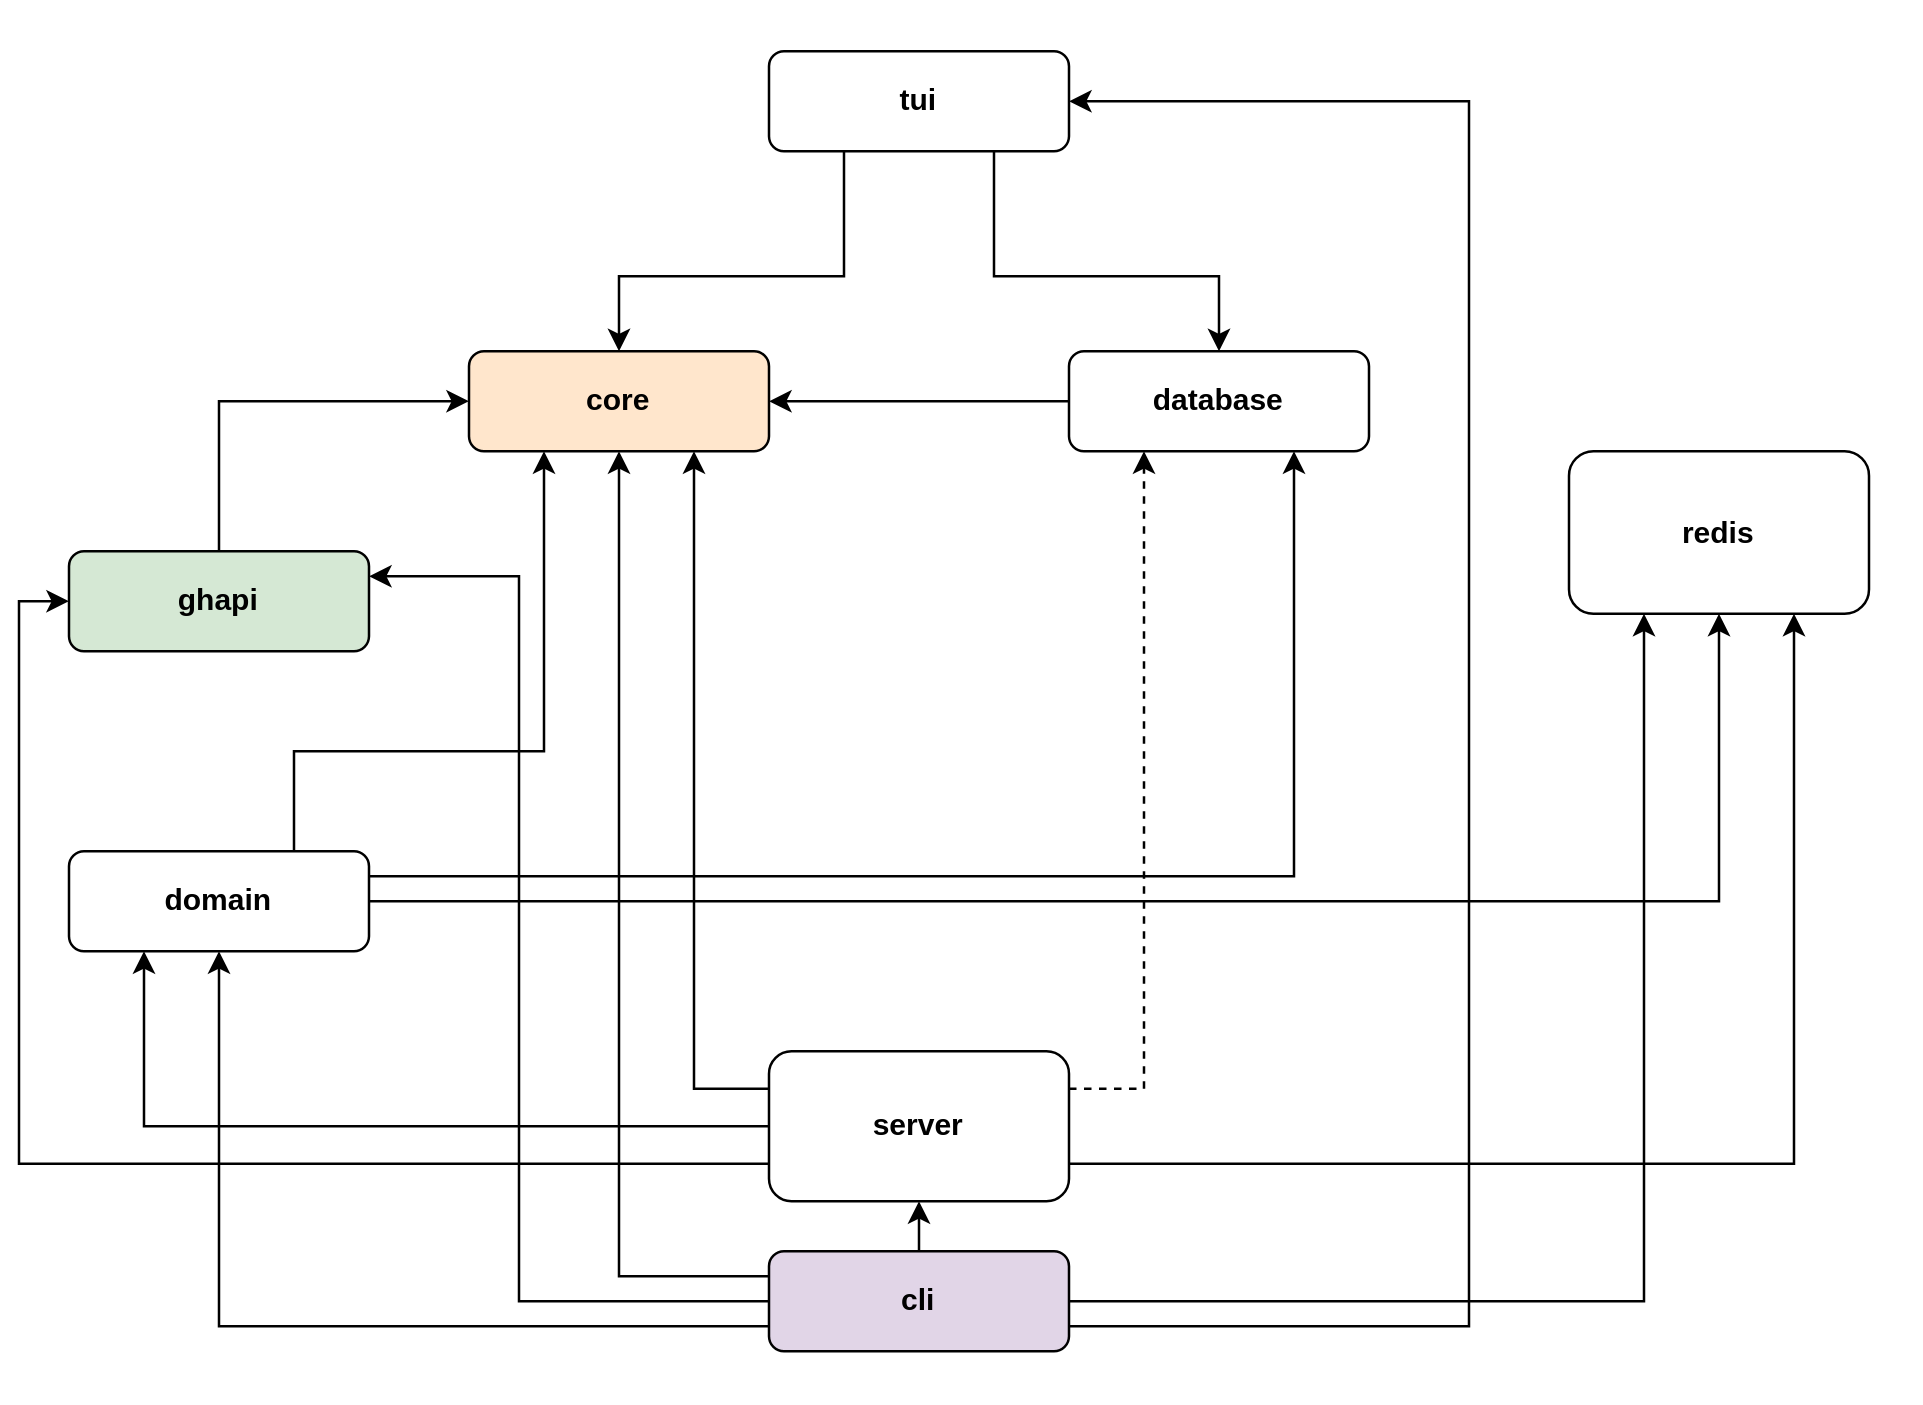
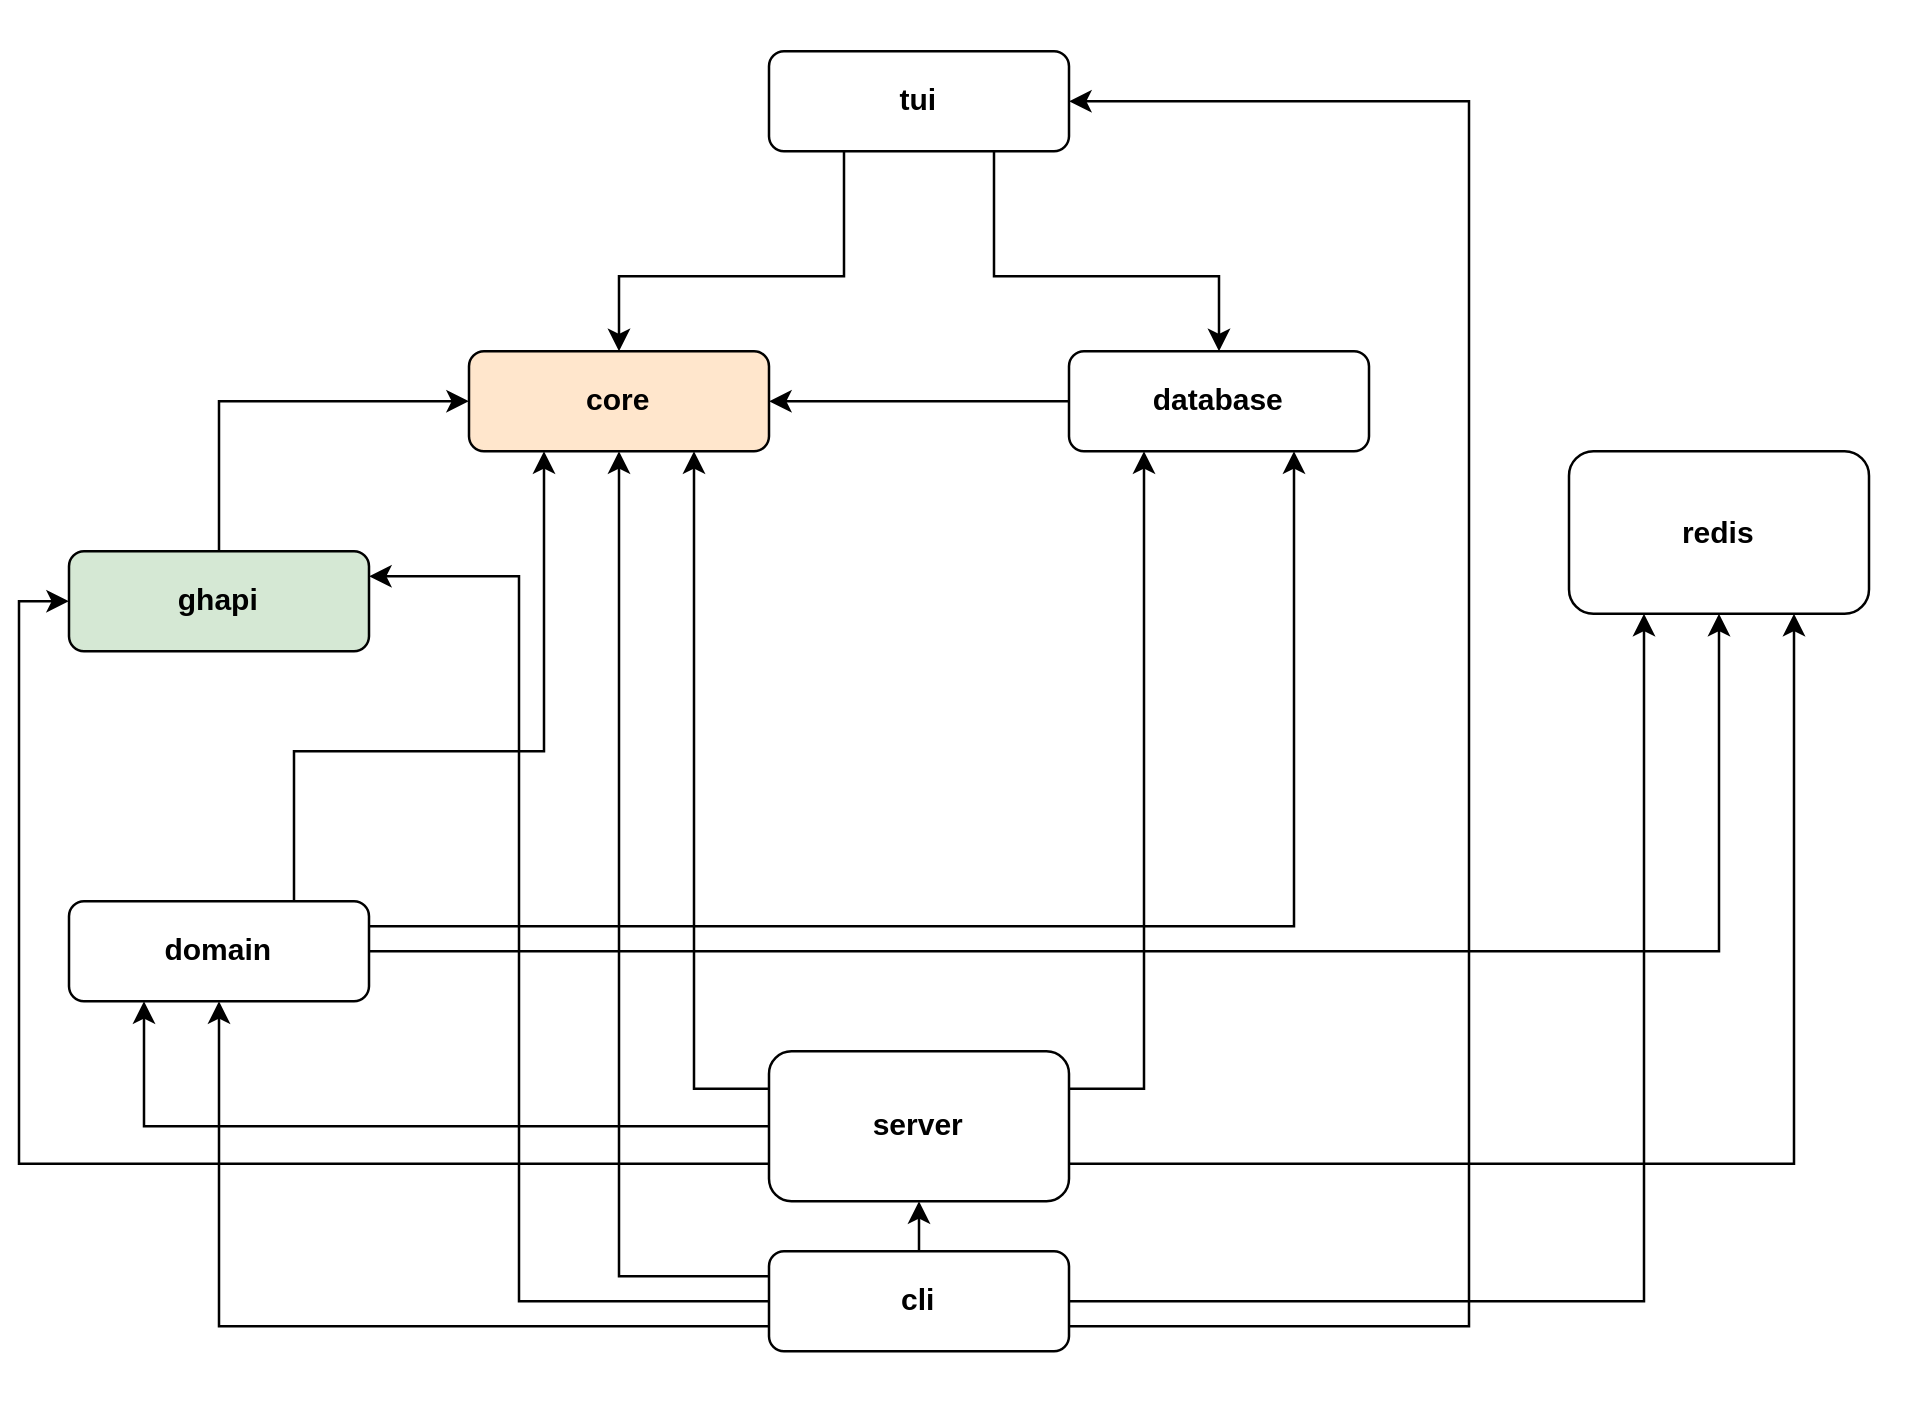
  <mxCell id="0" />
  <mxCell id="1" parent="0" />
  <mxCell id="2" value="&lt;b&gt;core&lt;/b&gt;" style="rounded=1;whiteSpace=wrap;html=1;fillColor=#ffe6cc;" vertex="1" parent="1"><mxGeometry x="180" y="140" width="120" height="40" as="geometry" /></mxCell>
  <mxCell id="3" style="edgeStyle=orthogonalEdgeStyle;rounded=0;orthogonalLoop=1;jettySize=auto;html=1;exitX=0.5;exitY=0;exitDx=0;exitDy=0;entryX=0;entryY=0.5;entryDx=0;entryDy=0;" edge="1" parent="1" source="4" target="2"><mxGeometry relative="1" as="geometry" /></mxCell>
  <mxCell id="4" value="&lt;b&gt;ghapi&lt;br&gt;&lt;/b&gt;" style="rounded=1;whiteSpace=wrap;html=1;fillColor=#d5e8d4;" vertex="1" parent="1"><mxGeometry x="20" y="220" width="120" height="40" as="geometry" /></mxCell>
  <mxCell id="5" style="edgeStyle=orthogonalEdgeStyle;rounded=0;orthogonalLoop=1;jettySize=auto;html=1;exitX=0;exitY=0.5;exitDx=0;exitDy=0;entryX=1;entryY=0.5;entryDx=0;entryDy=0;" edge="1" parent="1" source="6" target="2"><mxGeometry relative="1" as="geometry" /></mxCell>
  <mxCell id="6" value="&lt;b&gt;database&lt;br&gt;&lt;/b&gt;" style="rounded=1;whiteSpace=wrap;html=1;" vertex="1" parent="1"><mxGeometry x="420" y="140" width="120" height="40" as="geometry" /></mxCell>
  <mxCell id="7" style="edgeStyle=orthogonalEdgeStyle;rounded=0;orthogonalLoop=1;jettySize=auto;html=1;exitX=0.75;exitY=0;exitDx=0;exitDy=0;entryX=0.25;entryY=1;entryDx=0;entryDy=0;" edge="1" parent="1" source="10" target="2"><mxGeometry relative="1" as="geometry"><Array as="points"><mxPoint x="110" y="300" /><mxPoint x="210" y="300" /></Array></mxGeometry></mxCell>
  <mxCell id="8" style="edgeStyle=orthogonalEdgeStyle;rounded=0;orthogonalLoop=1;jettySize=auto;html=1;exitX=1;exitY=0.5;exitDx=0;exitDy=0;entryX=0.5;entryY=1;entryDx=0;entryDy=0;" edge="1" parent="1" source="10" target="27"><mxGeometry relative="1" as="geometry" /></mxCell>
  <mxCell id="9" style="edgeStyle=orthogonalEdgeStyle;rounded=0;orthogonalLoop=1;jettySize=auto;html=1;exitX=1;exitY=0.25;exitDx=0;exitDy=0;entryX=0.75;entryY=1;entryDx=0;entryDy=0;" edge="1" parent="1" source="10" target="6"><mxGeometry relative="1" as="geometry" /></mxCell>
- <mxCell id="10" value="&lt;b&gt;domain&lt;br&gt;&lt;/b&gt;" style="rounded=1;whiteSpace=wrap;html=1;" vertex="1" parent="1"><mxGeometry x="20" y="340" width="120" height="40" as="geometry" /></mxCell>
+ <mxCell id="10" value="&lt;b&gt;domain&lt;br&gt;&lt;/b&gt;" style="rounded=1;whiteSpace=wrap;html=1;" vertex="1" parent="1"><mxGeometry x="20" y="360" width="120" height="40" as="geometry" /></mxCell>
  <mxCell id="11" style="edgeStyle=orthogonalEdgeStyle;rounded=0;orthogonalLoop=1;jettySize=auto;html=1;exitX=0.5;exitY=0;exitDx=0;exitDy=0;entryX=0.5;entryY=1;entryDx=0;entryDy=0;" edge="1" parent="1" source="17" target="23"><mxGeometry relative="1" as="geometry" /></mxCell>
  <mxCell id="12" style="edgeStyle=orthogonalEdgeStyle;rounded=0;orthogonalLoop=1;jettySize=auto;html=1;exitX=0;exitY=0.25;exitDx=0;exitDy=0;entryX=0.5;entryY=1;entryDx=0;entryDy=0;" edge="1" parent="1" source="17" target="2"><mxGeometry relative="1" as="geometry" /></mxCell>
  <mxCell id="13" style="edgeStyle=orthogonalEdgeStyle;rounded=0;orthogonalLoop=1;jettySize=auto;html=1;exitX=0;exitY=0.5;exitDx=0;exitDy=0;entryX=1;entryY=0.25;entryDx=0;entryDy=0;" edge="1" parent="1" source="17" target="4"><mxGeometry relative="1" as="geometry"><Array as="points"><mxPoint x="200" y="520" /><mxPoint x="200" y="230" /></Array></mxGeometry></mxCell>
  <mxCell id="14" style="edgeStyle=orthogonalEdgeStyle;rounded=0;orthogonalLoop=1;jettySize=auto;html=1;exitX=0;exitY=0.75;exitDx=0;exitDy=0;entryX=0.5;entryY=1;entryDx=0;entryDy=0;" edge="1" parent="1" source="17" target="10"><mxGeometry relative="1" as="geometry" /></mxCell>
  <mxCell id="15" style="edgeStyle=orthogonalEdgeStyle;rounded=0;orthogonalLoop=1;jettySize=auto;html=1;exitX=1;exitY=0.5;exitDx=0;exitDy=0;entryX=0.25;entryY=1;entryDx=0;entryDy=0;" edge="1" parent="1" source="17" target="27"><mxGeometry relative="1" as="geometry" /></mxCell>
  <mxCell id="16" style="edgeStyle=orthogonalEdgeStyle;rounded=0;orthogonalLoop=1;jettySize=auto;html=1;exitX=1;exitY=0.75;exitDx=0;exitDy=0;entryX=1;entryY=0.5;entryDx=0;entryDy=0;" edge="1" parent="1" source="17" target="26"><mxGeometry relative="1" as="geometry"><Array as="points"><mxPoint x="580" y="530" /><mxPoint x="580" y="40" /></Array></mxGeometry></mxCell>
- <mxCell id="17" value="&lt;b&gt;cli&lt;br&gt;&lt;/b&gt;" style="rounded=1;whiteSpace=wrap;html=1;fillColor=#e1d5e7;" vertex="1" parent="1"><mxGeometry x="300" y="500" width="120" height="40" as="geometry" /></mxCell>
+ <mxCell id="17" value="&lt;b&gt;cli&lt;br&gt;&lt;/b&gt;" style="rounded=1;whiteSpace=wrap;html=1;" vertex="1" parent="1"><mxGeometry x="300" y="500" width="120" height="40" as="geometry" /></mxCell>
  <mxCell id="18" style="edgeStyle=orthogonalEdgeStyle;rounded=0;orthogonalLoop=1;jettySize=auto;html=1;exitX=0;exitY=0.5;exitDx=0;exitDy=0;entryX=0.25;entryY=1;entryDx=0;entryDy=0;" edge="1" parent="1" source="23" target="10"><mxGeometry relative="1" as="geometry" /></mxCell>
  <mxCell id="19" style="edgeStyle=orthogonalEdgeStyle;rounded=0;orthogonalLoop=1;jettySize=auto;html=1;exitX=0;exitY=0.75;exitDx=0;exitDy=0;entryX=0;entryY=0.5;entryDx=0;entryDy=0;" edge="1" parent="1" source="23" target="4"><mxGeometry relative="1" as="geometry" /></mxCell>
  <mxCell id="20" style="edgeStyle=orthogonalEdgeStyle;rounded=0;orthogonalLoop=1;jettySize=auto;html=1;exitX=0;exitY=0.25;exitDx=0;exitDy=0;entryX=0.75;entryY=1;entryDx=0;entryDy=0;" edge="1" parent="1" source="23" target="2"><mxGeometry relative="1" as="geometry" /></mxCell>
- <mxCell id="21" style="edgeStyle=orthogonalEdgeStyle;rounded=0;orthogonalLoop=1;jettySize=auto;html=1;exitX=1;exitY=0.25;exitDx=0;exitDy=0;entryX=0.25;entryY=1;entryDx=0;entryDy=0;dashed=1;" edge="1" parent="1" source="23" target="6"><mxGeometry relative="1" as="geometry" /></mxCell>
+ <mxCell id="21" style="edgeStyle=orthogonalEdgeStyle;rounded=0;orthogonalLoop=1;jettySize=auto;html=1;exitX=1;exitY=0.25;exitDx=0;exitDy=0;entryX=0.25;entryY=1;entryDx=0;entryDy=0;" edge="1" parent="1" source="23" target="6"><mxGeometry relative="1" as="geometry" /></mxCell>
  <mxCell id="22" style="edgeStyle=orthogonalEdgeStyle;rounded=0;orthogonalLoop=1;jettySize=auto;html=1;exitX=1;exitY=0.75;exitDx=0;exitDy=0;entryX=0.75;entryY=1;entryDx=0;entryDy=0;" edge="1" parent="1" source="23" target="27"><mxGeometry relative="1" as="geometry" /></mxCell>
  <mxCell id="23" value="&lt;b&gt;server&lt;br&gt;&lt;/b&gt;" style="rounded=1;whiteSpace=wrap;html=1;" vertex="1" parent="1"><mxGeometry x="300" y="420" width="120" height="60" as="geometry" /></mxCell>
  <mxCell id="24" style="edgeStyle=orthogonalEdgeStyle;rounded=0;orthogonalLoop=1;jettySize=auto;html=1;exitX=0.25;exitY=1;exitDx=0;exitDy=0;" edge="1" parent="1" source="26"><mxGeometry relative="1" as="geometry"><mxPoint x="240" y="140" as="targetPoint" /><Array as="points"><mxPoint x="330" y="110" /><mxPoint x="240" y="110" /></Array></mxGeometry></mxCell>
  <mxCell id="25" style="edgeStyle=orthogonalEdgeStyle;rounded=0;orthogonalLoop=1;jettySize=auto;html=1;exitX=0.75;exitY=1;exitDx=0;exitDy=0;entryX=0.5;entryY=0;entryDx=0;entryDy=0;" edge="1" parent="1" source="26" target="6"><mxGeometry relative="1" as="geometry"><Array as="points"><mxPoint x="390" y="110" /><mxPoint x="480" y="110" /></Array></mxGeometry></mxCell>
  <mxCell id="26" value="&lt;b&gt;tui&lt;br&gt;&lt;/b&gt;" style="rounded=1;whiteSpace=wrap;html=1;" vertex="1" parent="1"><mxGeometry x="300" y="20" width="120" height="40" as="geometry" /></mxCell>
  <mxCell id="27" value="&lt;b&gt;redis&lt;br&gt;&lt;/b&gt;" style="rounded=1;whiteSpace=wrap;html=1;" vertex="1" parent="1"><mxGeometry x="620" y="180" width="120" height="65" as="geometry" /></mxCell>
